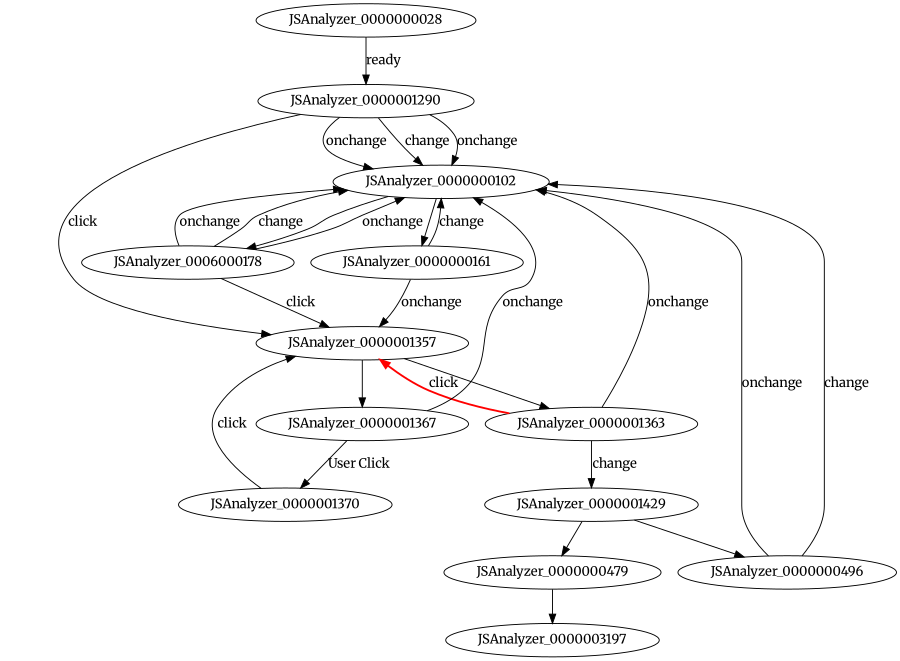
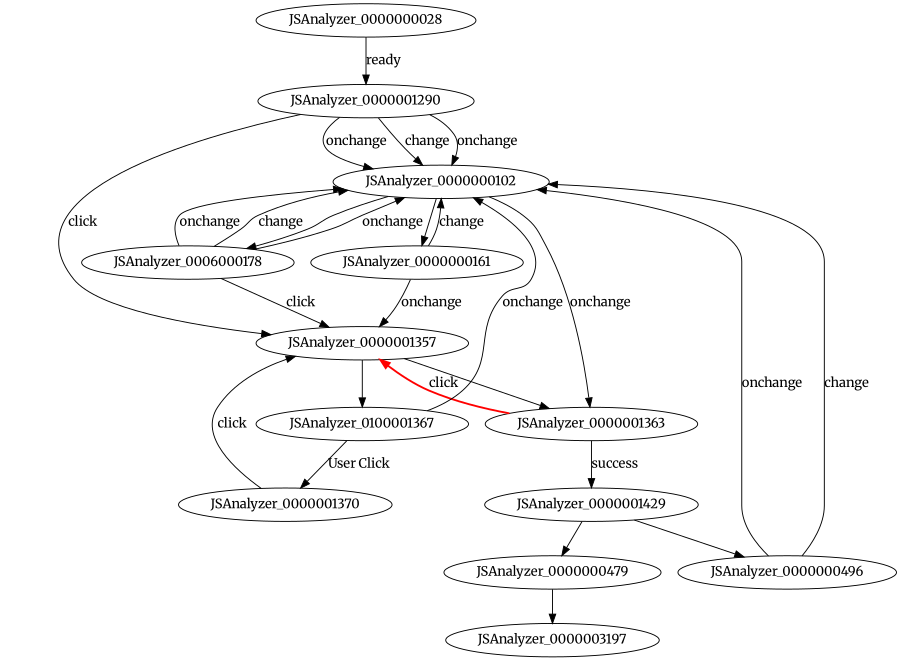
  digraph {
    fontname=Merriweather
    node [fontname=Merriweather]
    edge [fontname=Merriweather]
    JSAnalyzer_0000000028
    JSAnalyzer_0000001290
    JSAnalyzer_0000000102
    JSAnalyzer_0000001357
    JSAnalyzer_0000000161
    n6 [label=JSAnalyzer_0006000178]
    JSAnalyzer_0000001363
-   JSAnalyzer_0000001367
+   JSAnalyzer_0000001367 [label=JSAnalyzer_0100001367]
    JSAnalyzer_0000000479
    JSAnalyzer_0000003197
    JSAnalyzer_0000000496
    JSAnalyzer_0000001429
    JSAnalyzer_0000001370
    JSAnalyzer_0000000028 -> JSAnalyzer_0000001290 [label=ready]
    JSAnalyzer_0000001290 -> JSAnalyzer_0000000102 [label=onchange]
    JSAnalyzer_0000001290 -> JSAnalyzer_0000000102 [label=onchange]
    JSAnalyzer_0000001290 -> JSAnalyzer_0000000102 [label=change]
    JSAnalyzer_0000001290 -> JSAnalyzer_0000001357 [label=click]
    JSAnalyzer_0000000102 -> JSAnalyzer_0000000161
    JSAnalyzer_0000000102 -> n6
    JSAnalyzer_0000001357 -> JSAnalyzer_0000001363
    JSAnalyzer_0000001357 -> JSAnalyzer_0000001367
    JSAnalyzer_0000000161 -> JSAnalyzer_0000000102 [label=change]
    JSAnalyzer_0000000161 -> JSAnalyzer_0000001357 [label=onchange]
    n6 -> JSAnalyzer_0000000102 [label=onchange]
    n6 -> JSAnalyzer_0000000102 [label=onchange]
    n6 -> JSAnalyzer_0000000102 [label=change]
    n6 -> JSAnalyzer_0000001357 [label=click]
-   JSAnalyzer_0000001363 -> JSAnalyzer_0000000102 [label=onchange]
+   JSAnalyzer_0000000102 -> JSAnalyzer_0000001363 [label=onchange]
    JSAnalyzer_0000001363 -> JSAnalyzer_0000001357 [color=red label=click style=bold]
-   JSAnalyzer_0000001363 -> JSAnalyzer_0000001429 [label=change]
+   JSAnalyzer_0000001363 -> JSAnalyzer_0000001429 [label=success]
    JSAnalyzer_0000001367 -> JSAnalyzer_0000000102 [label=onchange]
    JSAnalyzer_0000001367 -> JSAnalyzer_0000001370 [label="User Click"]
    JSAnalyzer_0000000479 -> JSAnalyzer_0000003197
    JSAnalyzer_0000000496 -> JSAnalyzer_0000000102 [label=onchange]
    JSAnalyzer_0000000496 -> JSAnalyzer_0000000102 [label=change]
    JSAnalyzer_0000001429 -> JSAnalyzer_0000000479
    JSAnalyzer_0000001429 -> JSAnalyzer_0000000496
    JSAnalyzer_0000001370 -> JSAnalyzer_0000001357 [label=click]
  }
